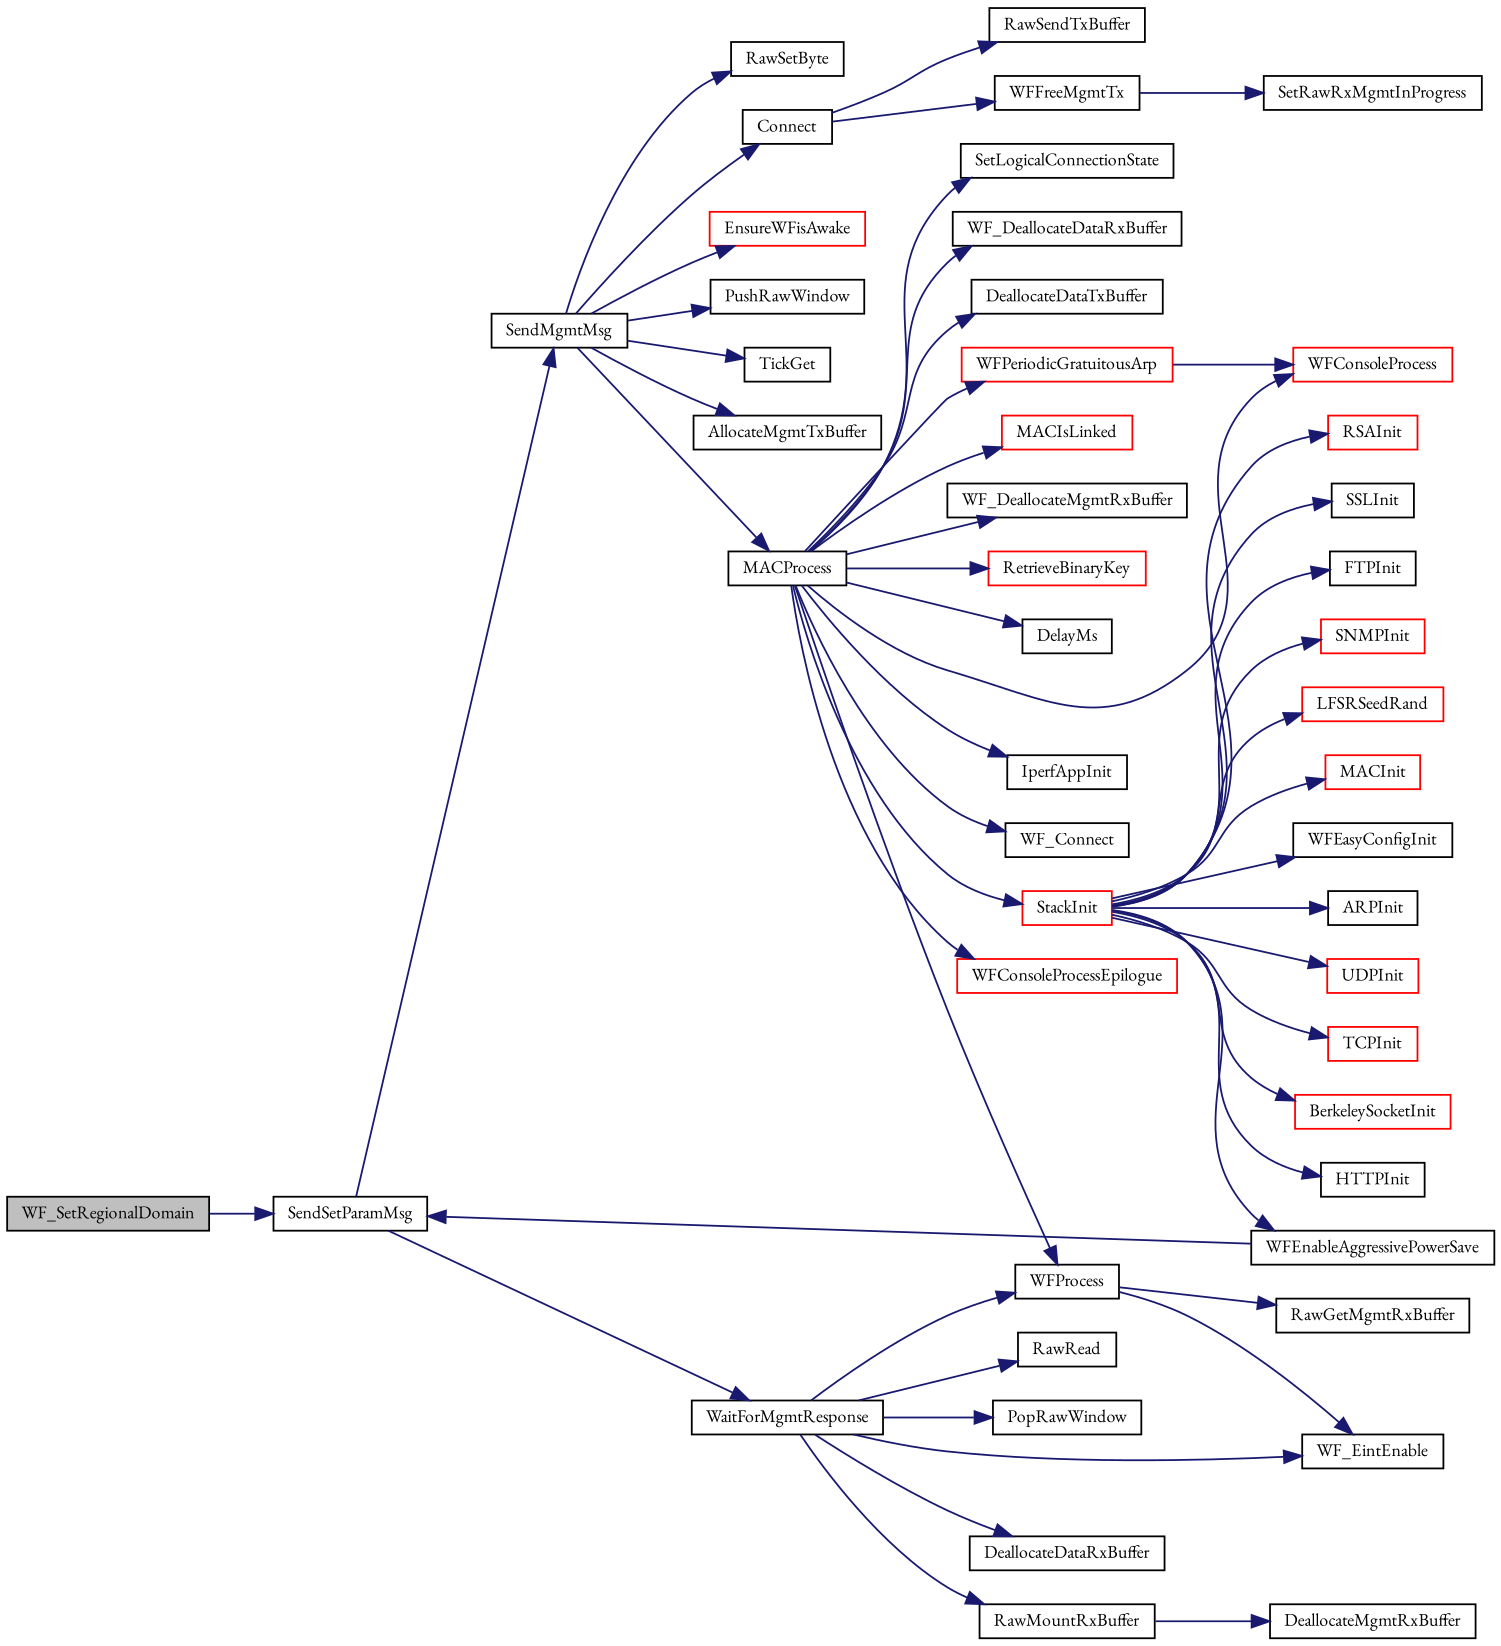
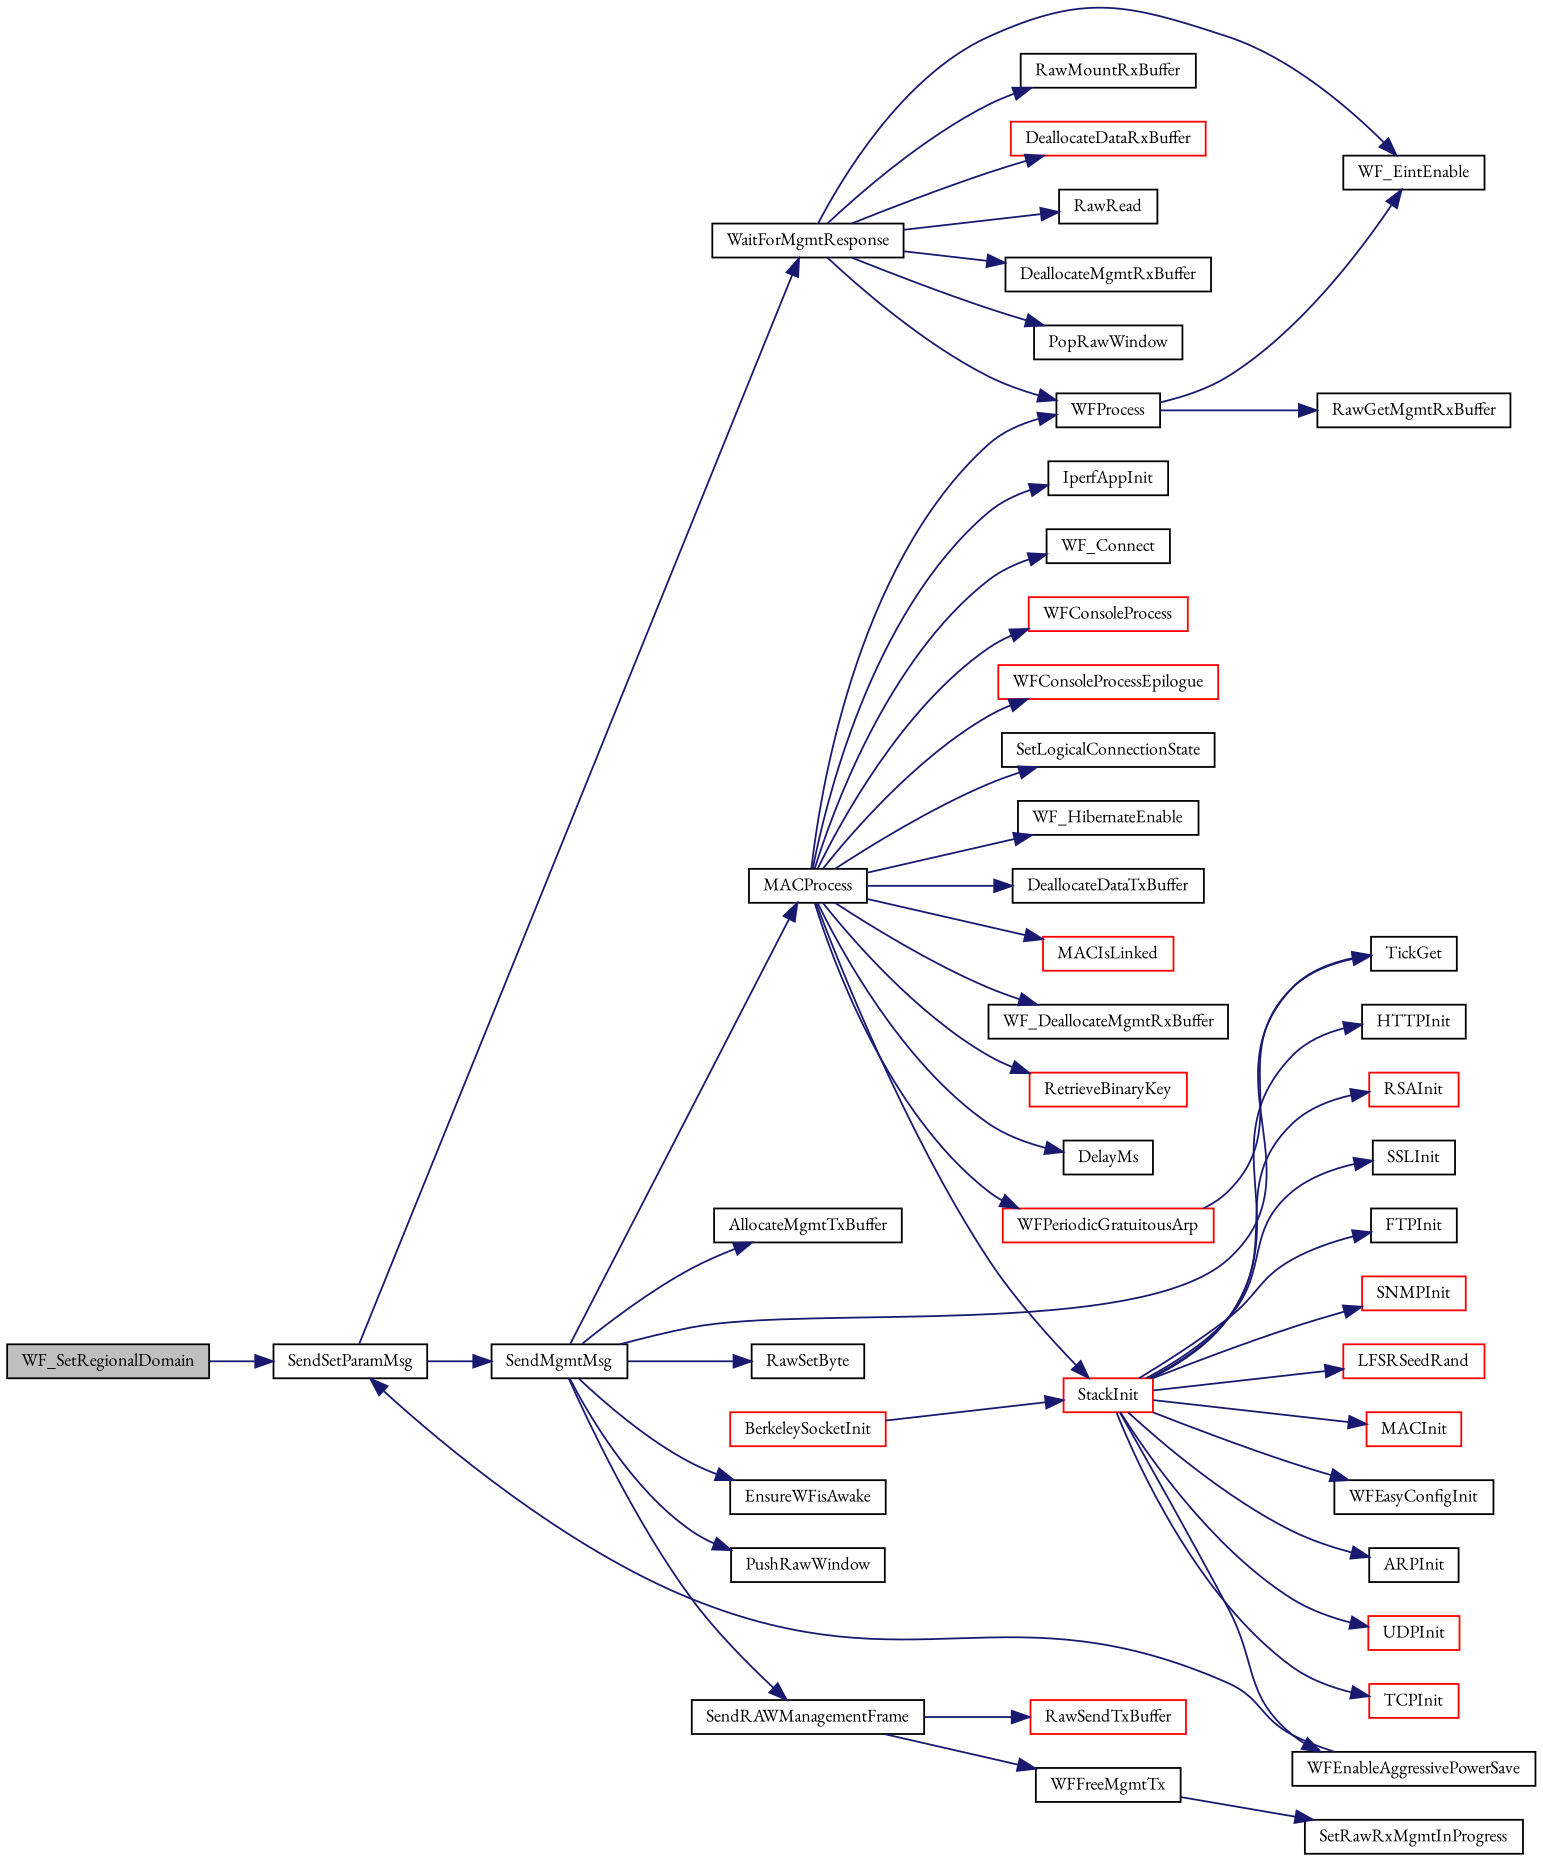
  digraph {
    fontname="EB Garamond"
    rankdir=LR
    node [color=black fillcolor=white fontname="EB Garamond" fontsize=10 shape=record style=filled]
    edge [color=midnightblue fontname="EB Garamond" fontsize=10 labelfontname=Helvetica labelfontsize=10 style=solid]
    n1 [fillcolor=grey75 fontcolor=black height=0.2 label=WF_SetRegionalDomain width=0.4]
    n2 [height=0.2 label=SendSetParamMsg width=0.4]
    n3 [height=0.2 label=SendMgmtMsg width=0.4]
    n4 [height=0.2 label=WaitForMgmtResponse width=0.4]
-   n5 [color=red height=0.2 label=EnsureWFisAwake width=0.4]
+   n5 [height=0.2 label=EnsureWFisAwake width=0.4]
    n6 [height=0.2 label=PushRawWindow width=0.4]
    n7 [height=0.2 label=TickGet width=0.4]
    n8 [height=0.2 label=AllocateMgmtTxBuffer width=0.4]
    n9 [height=0.2 label=MACProcess width=0.4]
    n10 [height=0.2 label=RawSetByte width=0.4]
-   n11 [height=0.2 label=Connect width=0.4]
+   n11 [height=0.2 label=SendRAWManagementFrame width=0.4]
    n12 [height=0.2 label=WFProcess width=0.4]
    n13 [height=0.2 label=WF_EintEnable width=0.4]
    n14 [height=0.2 label=RawMountRxBuffer width=0.4]
-   n15 [height=0.2 label=DeallocateDataRxBuffer width=0.4]
+   n15 [color=red height=0.2 label=DeallocateDataRxBuffer width=0.4]
    n16 [height=0.2 label=RawRead width=0.4]
    n17 [height=0.2 label=DeallocateMgmtRxBuffer width=0.4]
    n18 [height=0.2 label=PopRawWindow width=0.4]
    n19 [height=0.2 label=DelayMs width=0.4]
    n20 [color=red height=0.2 label=StackInit width=0.4]
    n21 [height=0.2 label=IperfAppInit width=0.4]
    n22 [height=0.2 label=WF_Connect width=0.4]
    n23 [color=red height=0.2 label=WFConsoleProcess width=0.4]
    n24 [color=red height=0.2 label=WFConsoleProcessEpilogue width=0.4]
    n25 [height=0.2 label=SetLogicalConnectionState width=0.4]
-   n26 [height=0.2 label=WF_DeallocateDataRxBuffer width=0.4]
+   n26 [height=0.2 label=WF_HibernateEnable width=0.4]
    n27 [height=0.2 label=DeallocateDataTxBuffer width=0.4]
    n28 [color=red height=0.2 label=WFPeriodicGratuitousArp width=0.4]
    n29 [color=red height=0.2 label=MACIsLinked width=0.4]
    n30 [height=0.2 label=WF_DeallocateMgmtRxBuffer width=0.4]
    n31 [color=red height=0.2 label=RetrieveBinaryKey width=0.4]
-   n32 [height=0.2 label=RawSendTxBuffer width=0.4]
+   n32 [color=red height=0.2 label=RawSendTxBuffer width=0.4]
    n33 [height=0.2 label=WFFreeMgmtTx width=0.4]
    n34 [height=0.2 label=SetRawRxMgmtInProgress width=0.4]
    n35 [height=0.2 label=RawGetMgmtRxBuffer width=0.4]
    n36 [color=red height=0.2 label=LFSRSeedRand width=0.4]
    n37 [color=red height=0.2 label=MACInit width=0.4]
    n38 [height=0.2 label=WFEnableAggressivePowerSave width=0.4]
    n39 [height=0.2 label=WFEasyConfigInit width=0.4]
    n40 [height=0.2 label=ARPInit width=0.4]
    n41 [color=red height=0.2 label=UDPInit width=0.4]
    n42 [color=red height=0.2 label=TCPInit width=0.4]
    n43 [color=red height=0.2 label=BerkeleySocketInit width=0.4]
    n44 [height=0.2 label=HTTPInit width=0.4]
    n45 [color=red height=0.2 label=RSAInit width=0.4]
    n46 [height=0.2 label=SSLInit width=0.4]
    n47 [height=0.2 label=FTPInit width=0.4]
    n48 [color=red height=0.2 label=SNMPInit width=0.4]
    n1 -> n2
    n2 -> n3
    n2 -> n4
    n3 -> n5
    n3 -> n6
    n3 -> n7
    n3 -> n8
    n3 -> n9
    n3 -> n10
    n3 -> n11
    n4 -> n12
    n4 -> n13
    n4 -> n14
    n4 -> n15
    n4 -> n16
-   n14 -> n17
+   n4 -> n17
    n4 -> n18
    n9 -> n12
    n9 -> n19
    n9 -> n20
    n9 -> n21
    n9 -> n22
    n9 -> n23
    n9 -> n24
    n9 -> n25
    n9 -> n26
    n9 -> n27
    n9 -> n28
    n9 -> n29
    n9 -> n30
    n9 -> n31
    n11 -> n32
    n11 -> n33
    n12 -> n13
    n12 -> n35
    n20 -> n36
    n20 -> n37
    n20 -> n38
    n20 -> n39
    n20 -> n40
    n20 -> n41
    n20 -> n42
-   n20 -> n43
+   n43 -> n20
    n20 -> n44
    n20 -> n45
    n20 -> n46
    n20 -> n47
    n20 -> n48
-   n28 -> n23
+   n28 -> n7
    n33 -> n34
    n38 -> n2
  }
